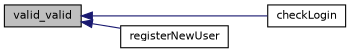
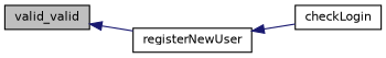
  digraph {
    rankdir=LR
    node [color=black fillcolor=white fontname=Helvetica fontsize=10 shape=record style=filled]
    edge [color=midnightblue dir=back fontname=Helvetica fontsize=10 labelfontname=Helvetica labelfontsize=10 style=solid]
    n1 [fillcolor=grey75 fontcolor=black height=0.2 label=valid_valid width=0.4]
    n2 [height=0.2 label=checkLogin width=0.4]
    n3 [height=0.2 label=registerNewUser width=0.4]
-   n1 -> n2
+   n3 -> n2
    n1 -> n3
  }
